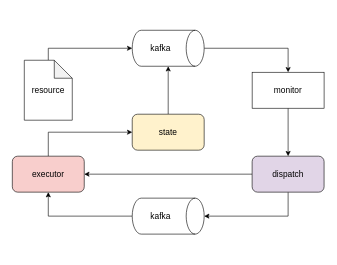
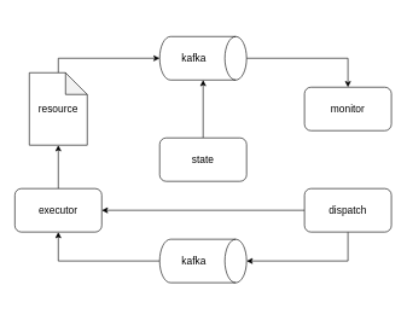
  <mxCell id="0" />
  <mxCell id="1" parent="0" />
  <mxCell id="2" style="edgeStyle=orthogonalEdgeStyle;rounded=0;orthogonalLoop=1;jettySize=auto;html=1;exitX=0.5;exitY=0;exitDx=0;exitDy=0;exitPerimeter=0;fontSize=14;" edge="1" parent="1" source="3" target="5"><mxGeometry relative="1" as="geometry" /></mxCell>
  <mxCell id="3" value="resource" style="shape=note;whiteSpace=wrap;html=1;backgroundOutline=1;darkOpacity=0.05;fontSize=14;" vertex="1" parent="1"><mxGeometry x="40" y="100" width="80" height="100" as="geometry" /></mxCell>
  <mxCell id="4" style="edgeStyle=orthogonalEdgeStyle;rounded=0;orthogonalLoop=1;jettySize=auto;html=1;exitX=0.5;exitY=0;exitDx=0;exitDy=0;exitPerimeter=0;entryX=0.5;entryY=0;entryDx=0;entryDy=0;fontSize=14;" edge="1" parent="1" source="5" target="11"><mxGeometry relative="1" as="geometry" /></mxCell>
  <mxCell id="5" value="kafka" style="shape=cylinder3;whiteSpace=wrap;html=1;boundedLbl=1;backgroundOutline=1;size=15;fontSize=14;rotation=90;horizontal=0;" vertex="1" parent="1"><mxGeometry x="250" y="20" width="60" height="120" as="geometry" /></mxCell>
  <mxCell id="6" style="edgeStyle=orthogonalEdgeStyle;rounded=0;orthogonalLoop=1;jettySize=auto;html=1;exitX=0.5;exitY=1;exitDx=0;exitDy=0;exitPerimeter=0;entryX=0.5;entryY=1;entryDx=0;entryDy=0;fontSize=14;" edge="1" parent="1" source="7" target="16"><mxGeometry relative="1" as="geometry" /></mxCell>
  <mxCell id="7" value="kafka" style="shape=cylinder3;whiteSpace=wrap;html=1;boundedLbl=1;backgroundOutline=1;size=15;fontSize=14;rotation=90;horizontal=0;" vertex="1" parent="1"><mxGeometry x="250" y="300" width="60" height="120" as="geometry" /></mxCell>
  <mxCell id="8" style="edgeStyle=orthogonalEdgeStyle;rounded=0;orthogonalLoop=1;jettySize=auto;html=1;exitX=0.5;exitY=0;exitDx=0;exitDy=0;entryX=1;entryY=0.5;entryDx=0;entryDy=0;entryPerimeter=0;fontSize=14;" edge="1" parent="1" source="9" target="5"><mxGeometry relative="1" as="geometry" /></mxCell>
- <mxCell id="9" value="state" style="rounded=1;whiteSpace=wrap;html=1;fontSize=14;fillColor=#fff2cc;" vertex="1" parent="1"><mxGeometry x="220" y="190" width="120" height="60" as="geometry" /></mxCell>
- <mxCell id="10" style="edgeStyle=orthogonalEdgeStyle;rounded=0;orthogonalLoop=1;jettySize=auto;html=1;exitX=0.5;exitY=1;exitDx=0;exitDy=0;entryX=0.5;entryY=0;entryDx=0;entryDy=0;fontSize=14;" edge="1" parent="1" source="11" target="14"><mxGeometry relative="1" as="geometry" /></mxCell>
- <mxCell id="11" value="monitor" style="whiteSpace=wrap;html=1;fontSize=14;rounded=0;" vertex="1" parent="1"><mxGeometry x="420" y="120" width="120" height="60" as="geometry" /></mxCell>
+ <mxCell id="9" value="state" style="rounded=1;whiteSpace=wrap;html=1;fontSize=14;" vertex="1" parent="1"><mxGeometry x="220" y="190" width="120" height="60" as="geometry" /></mxCell>
+ <mxCell id="11" value="monitor" style="rounded=1;whiteSpace=wrap;html=1;fontSize=14;" vertex="1" parent="1"><mxGeometry x="420" y="120" width="120" height="60" as="geometry" /></mxCell>
  <mxCell id="12" style="edgeStyle=orthogonalEdgeStyle;rounded=0;orthogonalLoop=1;jettySize=auto;html=1;exitX=0.5;exitY=1;exitDx=0;exitDy=0;entryX=0.5;entryY=0;entryDx=0;entryDy=0;entryPerimeter=0;fontSize=14;" edge="1" parent="1" source="14" target="7"><mxGeometry relative="1" as="geometry" /></mxCell>
  <mxCell id="13" style="edgeStyle=orthogonalEdgeStyle;rounded=0;orthogonalLoop=1;jettySize=auto;html=1;exitX=0;exitY=0.5;exitDx=0;exitDy=0;fontSize=14;" edge="1" parent="1" source="14" target="16"><mxGeometry relative="1" as="geometry" /></mxCell>
- <mxCell id="14" value="dispatch" style="rounded=1;whiteSpace=wrap;html=1;fontSize=14;fillColor=#e1d5e7;" vertex="1" parent="1"><mxGeometry x="420" y="260" width="120" height="60" as="geometry" /></mxCell>
- <mxCell id="15" style="edgeStyle=orthogonalEdgeStyle;rounded=0;orthogonalLoop=1;jettySize=auto;html=1;exitX=0.5;exitY=0;exitDx=0;exitDy=0;entryX=0;entryY=0.5;entryDx=0;entryDy=0;fontSize=14;" edge="1" parent="1" source="16" target="9"><mxGeometry relative="1" as="geometry" /></mxCell>
- <mxCell id="16" value="executor" style="rounded=1;whiteSpace=wrap;html=1;fontSize=14;fillColor=#f8cecc;" vertex="1" parent="1"><mxGeometry x="20" y="260" width="120" height="60" as="geometry" /></mxCell>
+ <mxCell id="14" value="dispatch" style="rounded=1;whiteSpace=wrap;html=1;fontSize=14;" vertex="1" parent="1"><mxGeometry x="420" y="260" width="120" height="60" as="geometry" /></mxCell>
+ <mxCell id="15" style="edgeStyle=orthogonalEdgeStyle;rounded=0;orthogonalLoop=1;jettySize=auto;html=1;exitX=0.5;exitY=0;exitDx=0;exitDy=0;fontSize=14;" edge="1" parent="1" source="16" target="3"><mxGeometry relative="1" as="geometry" /></mxCell>
+ <mxCell id="16" value="executor" style="rounded=1;whiteSpace=wrap;html=1;fontSize=14;" vertex="1" parent="1"><mxGeometry x="20" y="260" width="120" height="60" as="geometry" /></mxCell>
